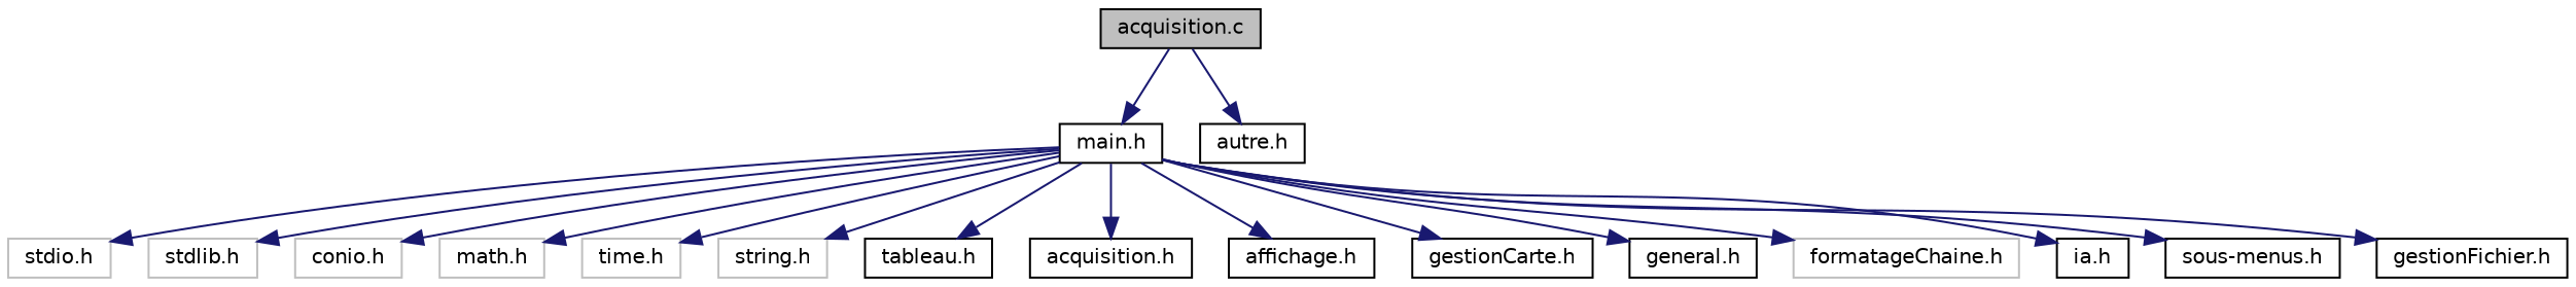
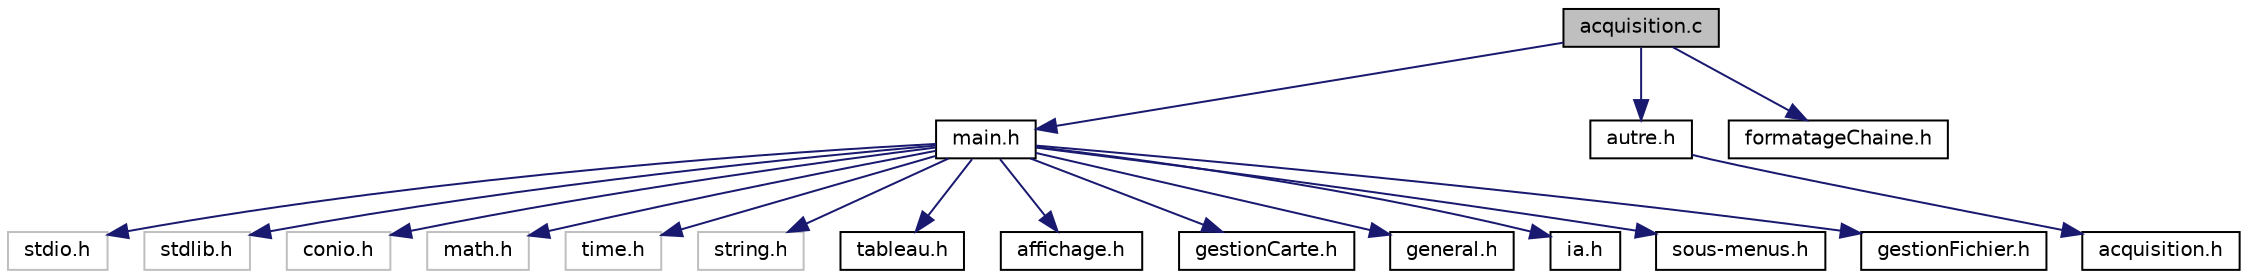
  digraph {
    node [color=black fillcolor=white fontname=Helvetica fontsize=10 shape=record style=filled]
    edge [color=midnightblue fontname=Helvetica fontsize=10 labelfontname=Helvetica labelfontsize=10 style=solid]
    n1 [fillcolor=grey75 fontcolor=black height=0.2 label="acquisition.c" width=0.4]
    n2 [height=0.2 label="main.h" width=0.4]
    n3 [height=0.2 label="autre.h" width=0.4]
    n4 [color=grey75 height=0.2 label="stdio.h" width=0.4]
    n5 [color=grey75 height=0.2 label="stdlib.h" width=0.4]
    n6 [color=grey75 height=0.2 label="conio.h" width=0.4]
    n7 [color=grey75 height=0.2 label="math.h" width=0.4]
    n8 [color=grey75 height=0.2 label="time.h" width=0.4]
    n9 [color=grey75 height=0.2 label="string.h" width=0.4]
    n10 [height=0.2 label="tableau.h" width=0.4]
    n11 [height=0.2 label="acquisition.h" width=0.4]
    n12 [height=0.2 label="affichage.h" width=0.4]
    n13 [height=0.2 label="gestionCarte.h" width=0.4]
    n14 [height=0.2 label="general.h" width=0.4]
-   n15 [color=grey75 height=0.2 label="formatageChaine.h" width=0.4]
+   n15 [height=0.2 label="formatageChaine.h" width=0.4]
    n16 [height=0.2 label="ia.h" width=0.4]
    n17 [height=0.2 label="sous-menus.h" width=0.4]
    n18 [height=0.2 label="gestionFichier.h" width=0.4]
    n1 -> n2
    n1 -> n3
    n2 -> n4
    n2 -> n5
    n2 -> n6
    n2 -> n7
    n2 -> n8
    n2 -> n9
    n2 -> n10
-   n2 -> n11
+   n3 -> n11
    n2 -> n12
    n2 -> n13
    n2 -> n14
-   n2 -> n15
+   n1 -> n15
    n2 -> n16
    n2 -> n17
    n2 -> n18
  }
